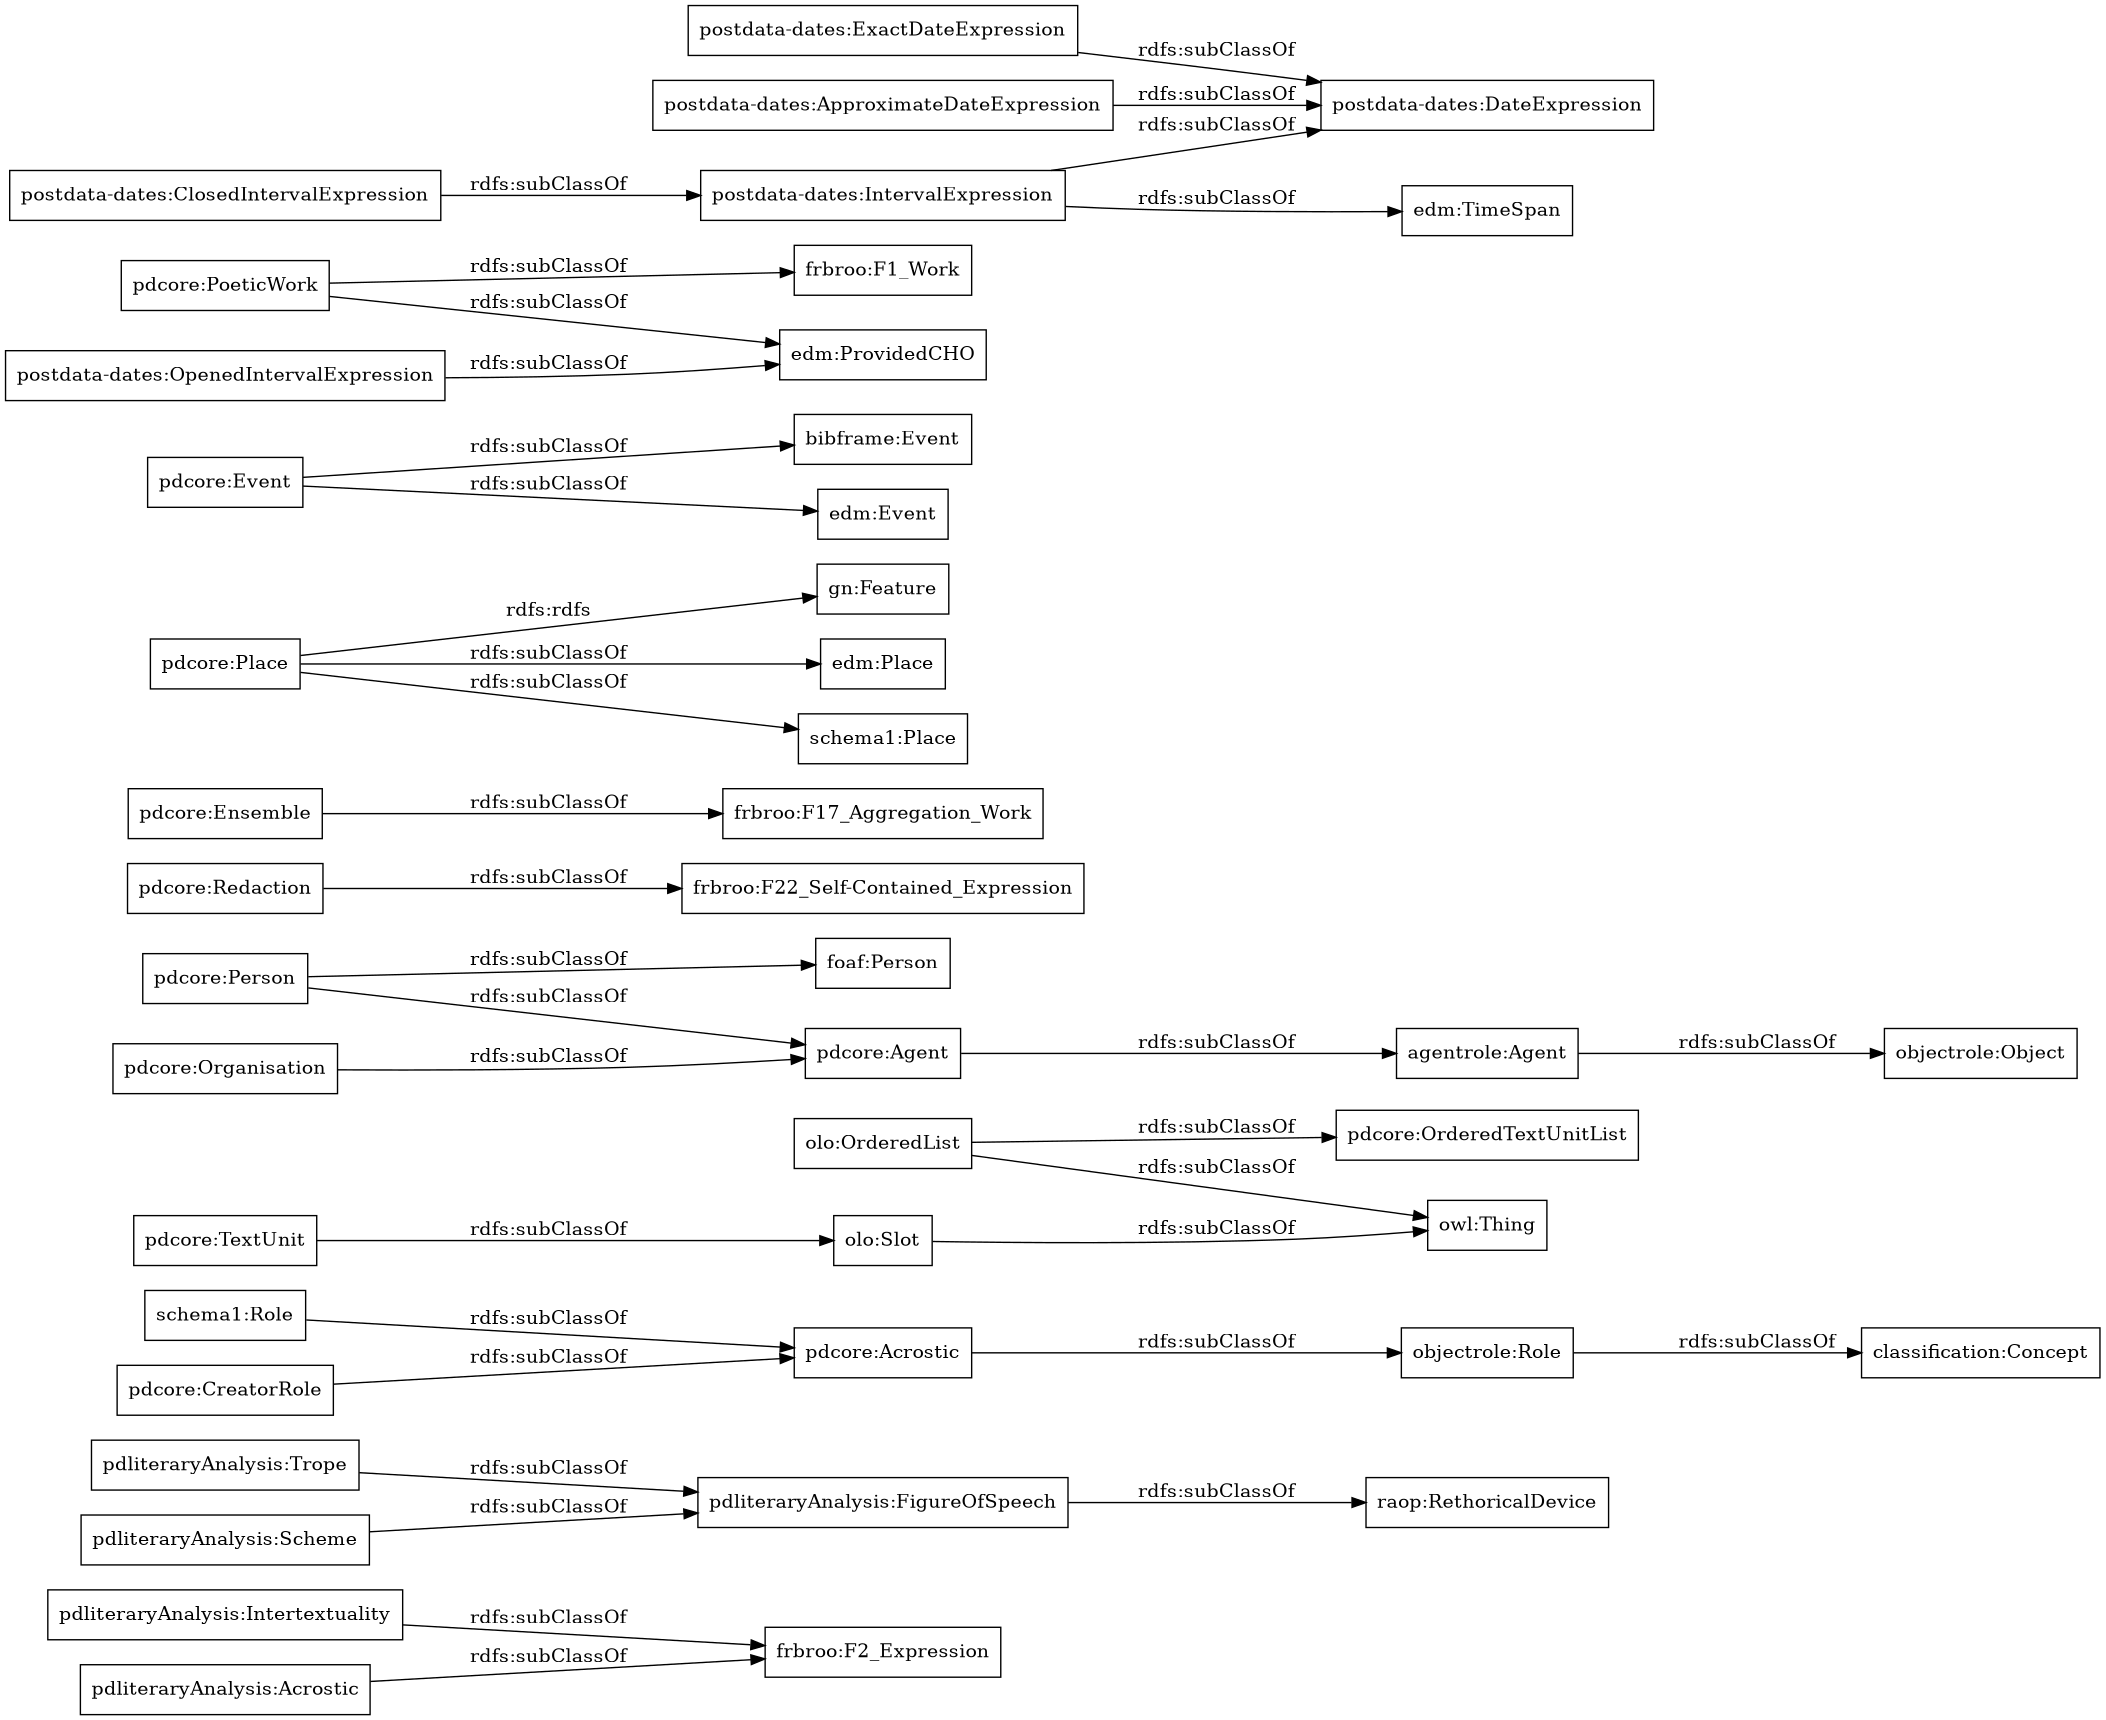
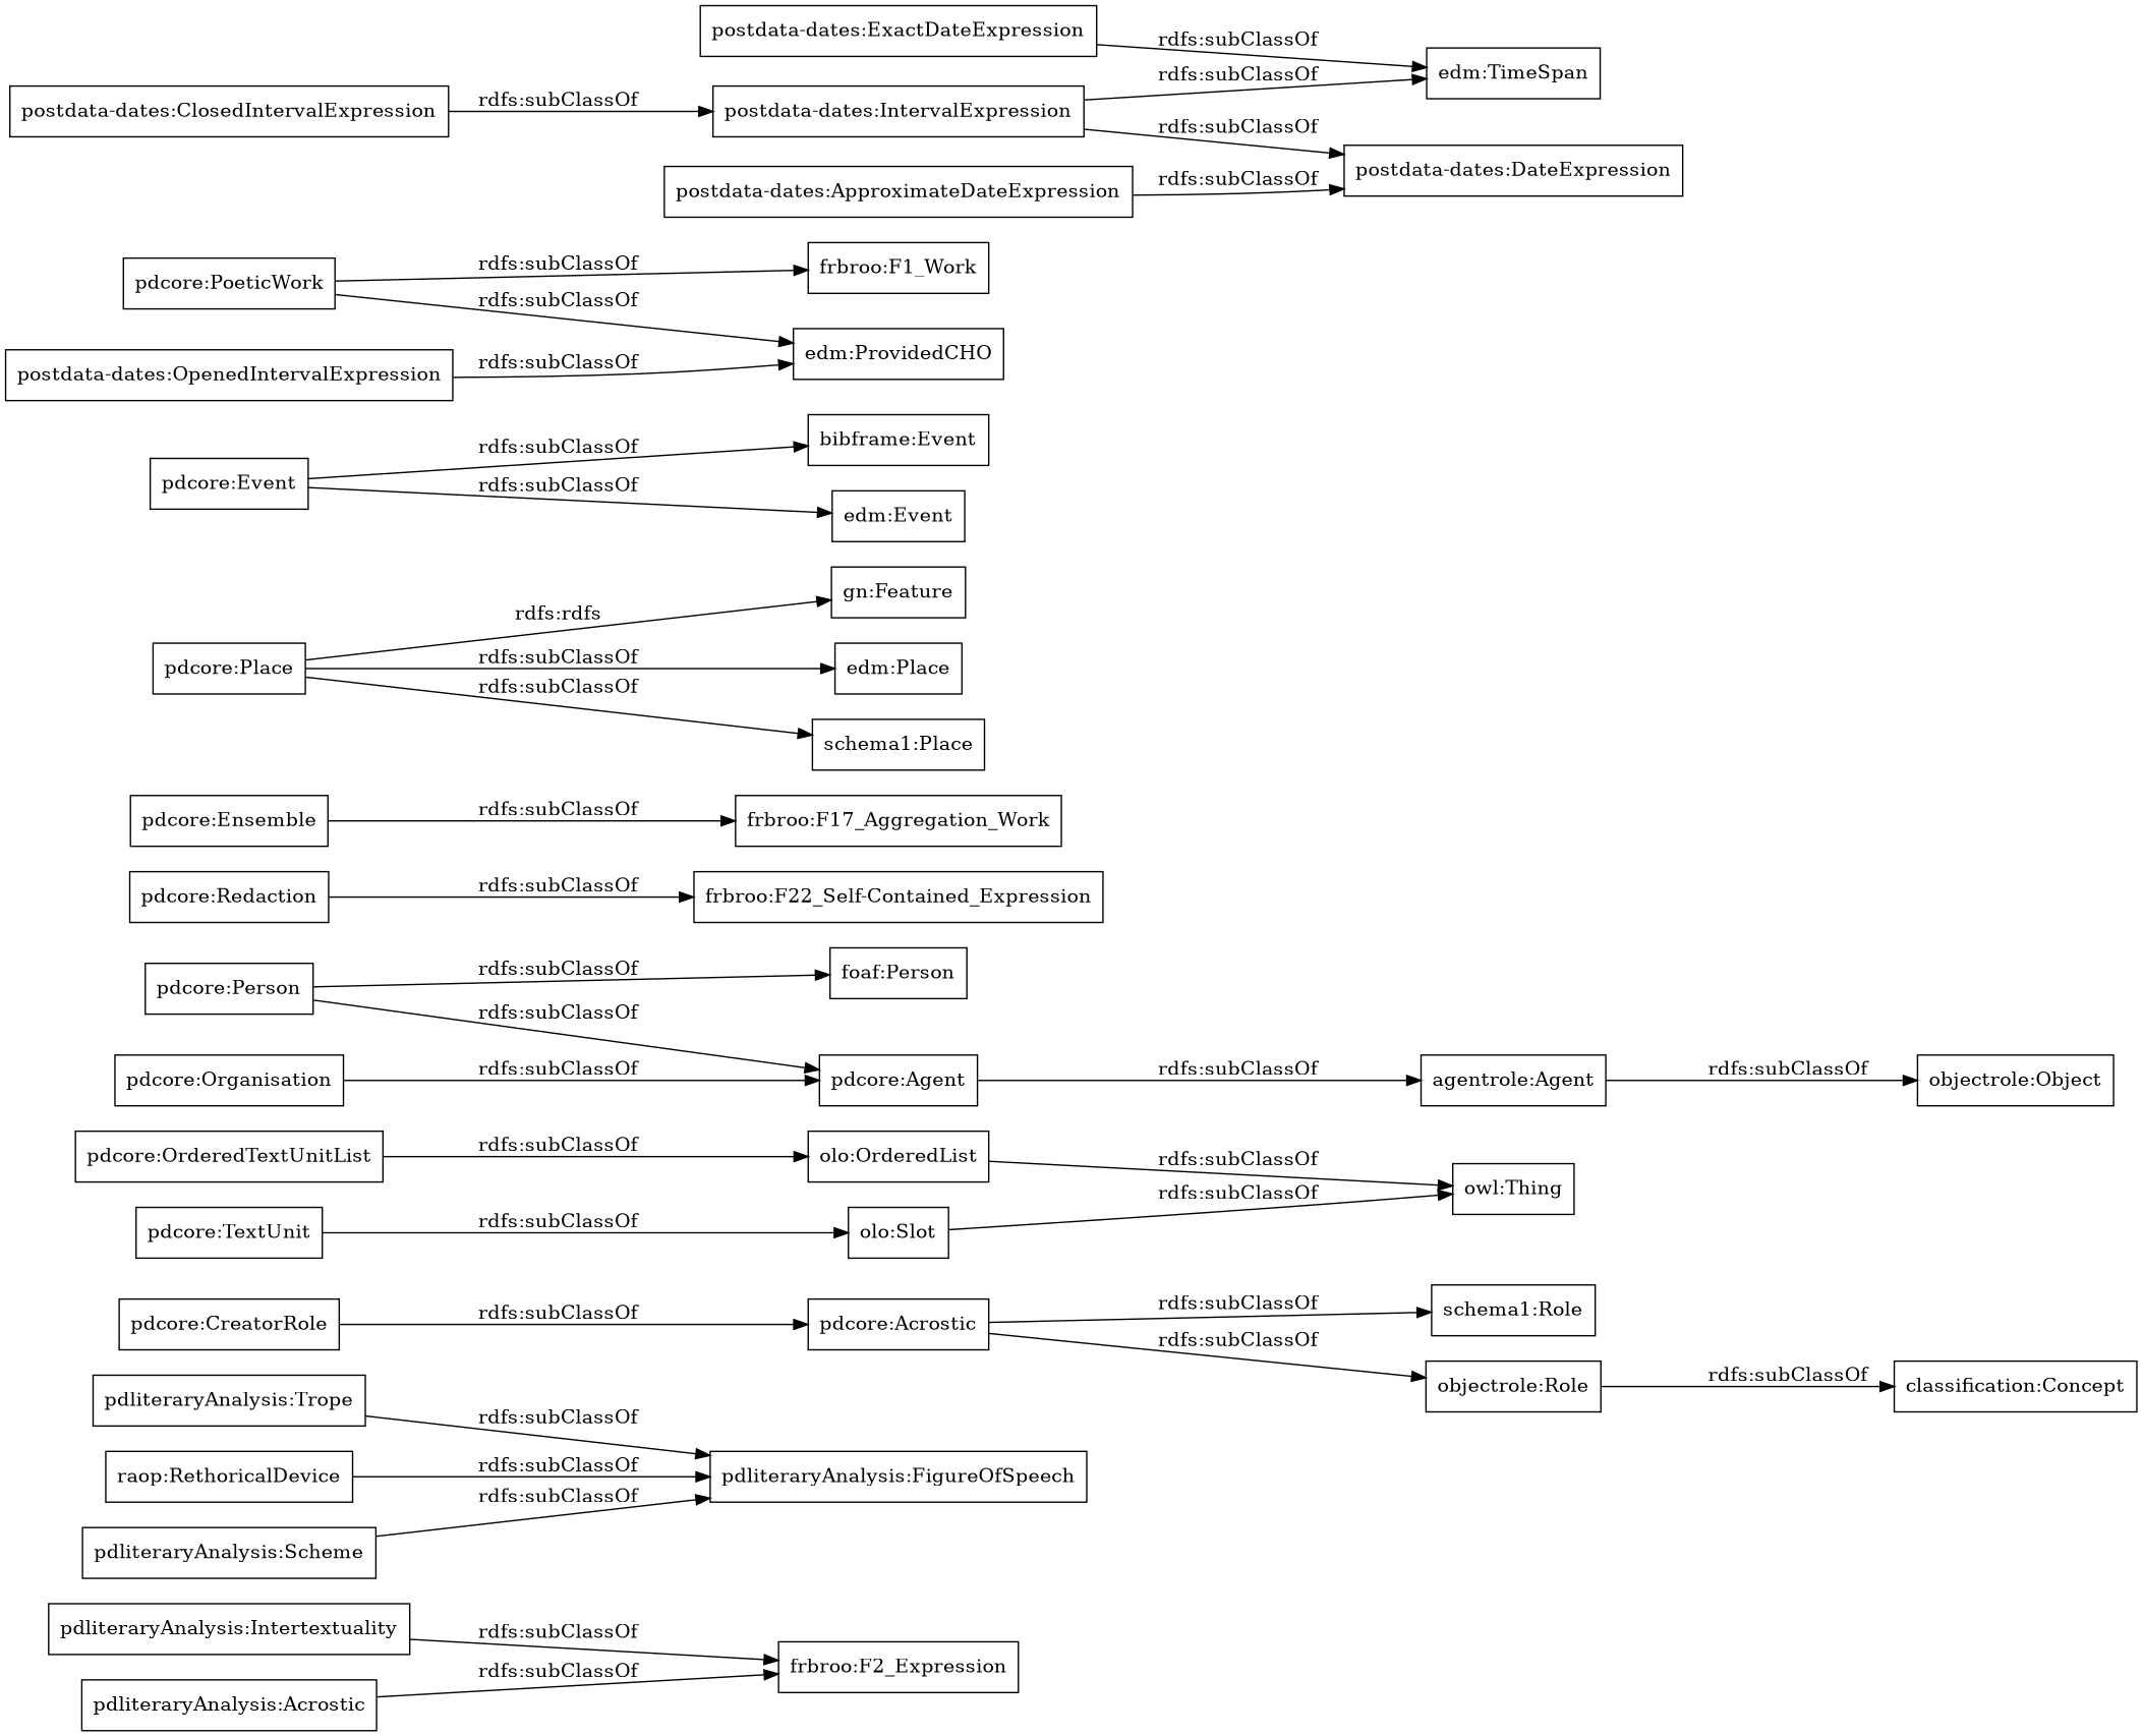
  digraph {
    fontname="DejaVu Serif"
    rankdir=LR
    node [color=black fontname="DejaVu Serif" shape=rectangle]
    edge [fontname="DejaVu Serif"]
    "pdliteraryAnalysis:Intertextuality"
    "frbroo:F2_Expression"
    "pdliteraryAnalysis:Trope"
    "pdliteraryAnalysis:FigureOfSpeech"
    "raop:RethoricalDevice"
    "pdliteraryAnalysis:Scheme"
    "pdliteraryAnalysis:Acrostic"
    n8 [label="pdcore:Acrostic"]
    "schema1:Role"
    "objectrole:Role"
    "classification:Concept"
    "pdcore:OrderedTextUnitList"
    "olo:OrderedList"
    "owl:Thing"
    "agentrole:Agent"
    "objectrole:Object"
    "pdcore:Agent"
    "pdcore:CreatorRole"
    "pdcore:Person"
    "foaf:Person"
    "pdcore:Organisation"
    "pdcore:Redaction"
    "frbroo:F22_Self-Contained_Expression"
    "pdcore:Ensemble"
    "frbroo:F17_Aggregation_Work"
    "pdcore:TextUnit"
    "olo:Slot"
    "pdcore:Place"
    "gn:Feature"
    "edm:Place"
    "schema1:Place"
    "pdcore:Event"
    "bibframe:Event"
    "edm:Event"
    "pdcore:PoeticWork"
    "edm:ProvidedCHO"
    "frbroo:F1_Work"
    "postdata-dates:OpenedIntervalExpression"
    "postdata-dates:IntervalExpression"
    "edm:TimeSpan"
    "postdata-dates:DateExpression"
    "postdata-dates:ClosedIntervalExpression"
    "postdata-dates:ExactDateExpression"
    "postdata-dates:ApproximateDateExpression"
    "pdliteraryAnalysis:Intertextuality" -> "frbroo:F2_Expression" [label="rdfs:subClassOf"]
    "pdliteraryAnalysis:Trope" -> "pdliteraryAnalysis:FigureOfSpeech" [label="rdfs:subClassOf"]
-   "pdliteraryAnalysis:FigureOfSpeech" -> "raop:RethoricalDevice" [label="rdfs:subClassOf"]
+   "raop:RethoricalDevice" -> "pdliteraryAnalysis:FigureOfSpeech" [label="rdfs:subClassOf"]
    "pdliteraryAnalysis:Scheme" -> "pdliteraryAnalysis:FigureOfSpeech" [label="rdfs:subClassOf"]
    "pdliteraryAnalysis:Acrostic" -> "frbroo:F2_Expression" [label="rdfs:subClassOf"]
-   "schema1:Role" -> n8 [label="rdfs:subClassOf"]
+   n8 -> "schema1:Role" [label="rdfs:subClassOf"]
    n8 -> "objectrole:Role" [label="rdfs:subClassOf"]
    "objectrole:Role" -> "classification:Concept" [label="rdfs:subClassOf"]
-   "olo:OrderedList" -> "pdcore:OrderedTextUnitList" [label="rdfs:subClassOf"]
+   "pdcore:OrderedTextUnitList" -> "olo:OrderedList" [label="rdfs:subClassOf"]
    "olo:OrderedList" -> "owl:Thing" [label="rdfs:subClassOf"]
    "agentrole:Agent" -> "objectrole:Object" [label="rdfs:subClassOf"]
    "pdcore:Agent" -> "agentrole:Agent" [label="rdfs:subClassOf"]
    "pdcore:CreatorRole" -> n8 [label="rdfs:subClassOf"]
    "pdcore:Person" -> "pdcore:Agent" [label="rdfs:subClassOf"]
    "pdcore:Person" -> "foaf:Person" [label="rdfs:subClassOf"]
    "pdcore:Organisation" -> "pdcore:Agent" [label="rdfs:subClassOf"]
    "pdcore:Redaction" -> "frbroo:F22_Self-Contained_Expression" [label="rdfs:subClassOf"]
    "pdcore:Ensemble" -> "frbroo:F17_Aggregation_Work" [label="rdfs:subClassOf"]
    "pdcore:TextUnit" -> "olo:Slot" [label="rdfs:subClassOf"]
    "olo:Slot" -> "owl:Thing" [label="rdfs:subClassOf"]
    "pdcore:Place" -> "gn:Feature" [label="rdfs:rdfs"]
    "pdcore:Place" -> "edm:Place" [label="rdfs:subClassOf"]
    "pdcore:Place" -> "schema1:Place" [label="rdfs:subClassOf"]
    "pdcore:Event" -> "bibframe:Event" [label="rdfs:subClassOf"]
    "pdcore:Event" -> "edm:Event" [label="rdfs:subClassOf"]
    "pdcore:PoeticWork" -> "edm:ProvidedCHO" [label="rdfs:subClassOf"]
    "pdcore:PoeticWork" -> "frbroo:F1_Work" [label="rdfs:subClassOf"]
    "postdata-dates:OpenedIntervalExpression" -> "edm:ProvidedCHO" [label="rdfs:subClassOf"]
    "postdata-dates:IntervalExpression" -> "edm:TimeSpan" [label="rdfs:subClassOf"]
    "postdata-dates:IntervalExpression" -> "postdata-dates:DateExpression" [label="rdfs:subClassOf"]
    "postdata-dates:ClosedIntervalExpression" -> "postdata-dates:IntervalExpression" [label="rdfs:subClassOf"]
-   "postdata-dates:ExactDateExpression" -> "postdata-dates:DateExpression" [label="rdfs:subClassOf"]
+   "postdata-dates:ExactDateExpression" -> "edm:TimeSpan" [label="rdfs:subClassOf"]
    "postdata-dates:ApproximateDateExpression" -> "postdata-dates:DateExpression" [label="rdfs:subClassOf"]
  }
